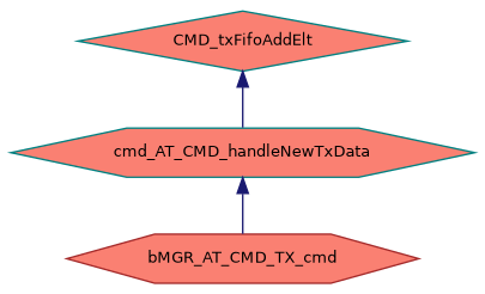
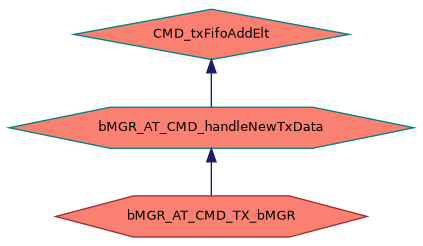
  digraph {
    rankdir=TB
    node [color=teal fillcolor=salmon fontname=Helvetica fontsize=10 shape=hexagon style=filled]
    edge [color=midnightblue dir=back fontname=Helvetica fontsize=10 labelfontname=Helvetica labelfontsize=10 style=solid]
    n1 [fontcolor=black height=0.2 label=CMD_txFifoAddElt shape=diamond width=0.4]
-   n2 [height=0.2 label=cmd_AT_CMD_handleNewTxData width=0.4]
-   n3 [color=brown height=0.2 label=bMGR_AT_CMD_TX_cmd width=0.4]
+   n2 [height=0.2 label=bMGR_AT_CMD_handleNewTxData width=0.4]
+   n3 [color=brown height=0.2 label=bMGR_AT_CMD_TX_bMGR width=0.4]
    n1 -> n2
    n2 -> n3
  }
